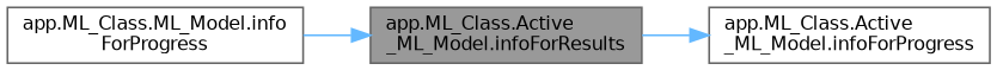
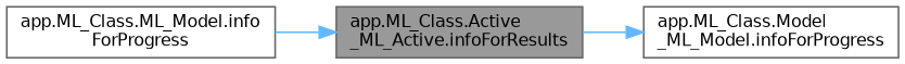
  digraph {
    rankdir=LR
    node [color=grey40 fillcolor=white fontname=Helvetica fontsize=10 shape=box style=filled]
    edge [color=steelblue1 fontname=Helvetica fontsize=10 labelfontname=Helvetica labelfontsize=10 style=solid]
-   n1 [color=gray40 fillcolor=grey60 fontcolor=black height=0.2 label="app.ML_Class.Active\l_ML_Model.infoForResults" width=0.4]
-   n2 [height=0.2 label="app.ML_Class.Active\l_ML_Model.infoForProgress" width=0.4]
+   n1 [color=gray40 fillcolor=grey60 fontcolor=black height=0.2 label="app.ML_Class.Active\l_ML_Active.infoForResults" width=0.4]
+   n2 [height=0.2 label="app.ML_Class.Model\l_ML_Model.infoForProgress" width=0.4]
    n3 [height=0.2 label="app.ML_Class.ML_Model.info\lForProgress" width=0.4]
    n1 -> n2
    n3 -> n1
  }
